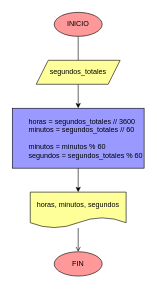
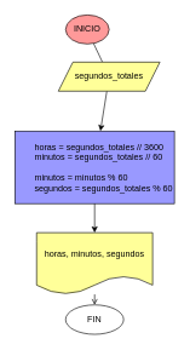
  <mxCell id="0" />
  <mxCell id="1" parent="0" />
  <mxCell id="2" value="" style="edgeStyle=none;html=1;strokeColor=#000000;fontColor=#000000;sketch=0;endArrow=none;" parent="1" source="3" target="5" edge="1"><mxGeometry relative="1" as="geometry" /></mxCell>
- <mxCell id="3" value="INICIO" style="ellipse;whiteSpace=wrap;html=1;fillColor=#FF9999;fontColor=#000000;strokeColor=#000000;" parent="1" vertex="1"><mxGeometry x="90" y="20" width="80" height="40" as="geometry" /></mxCell>
+ <mxCell id="3" value="INICIO" style="ellipse;whiteSpace=wrap;html=1;fillColor=#FF9999;fontColor=#000000;strokeColor=#000000;" parent="1" vertex="1"><mxGeometry x="90" y="20" width="60" height="40" as="geometry" /></mxCell>
  <mxCell id="4" value="" style="edgeStyle=none;html=1;strokeColor=#000000;fontColor=#000000;sketch=0;" parent="1" source="5" target="6" edge="1"><mxGeometry relative="1" as="geometry" /></mxCell>
- <mxCell id="5" value="segundos_totales" style="shape=parallelogram;perimeter=parallelogramPerimeter;whiteSpace=wrap;html=1;fixedSize=1;fillColor=#FFFF99;fontColor=#000000;strokeColor=#000000;" parent="1" vertex="1"><mxGeometry x="60" y="100" width="140" height="40" as="geometry" /></mxCell>
+ <mxCell id="5" value="segundos_totales" style="shape=parallelogram;perimeter=parallelogramPerimeter;whiteSpace=wrap;html=1;fixedSize=1;fillColor=#FFFF99;fontColor=#000000;strokeColor=#000000;" parent="1" vertex="1"><mxGeometry x="80" y="85" width="140" height="40" as="geometry" /></mxCell>
  <mxCell id="6" value="&lt;div style=&quot;text-align: justify&quot;&gt;horas = segundos_totales // 3600&lt;/div&gt;&lt;div style=&quot;text-align: justify&quot;&gt;minutos = segundos_totales // 60&lt;/div&gt;&lt;div style=&quot;text-align: justify&quot;&gt;&lt;br&gt;&lt;/div&gt;&lt;div style=&quot;text-align: justify&quot;&gt;minutos = minutos % 60&lt;/div&gt;&lt;div style=&quot;text-align: justify&quot;&gt;segundos = segundos_totales % 60&lt;/div&gt;" style="whiteSpace=wrap;html=1;fillColor=#9999FF;fontColor=#000000;strokeColor=#000000;align=right;" parent="1" vertex="1"><mxGeometry x="20" y="180" width="220" height="100" as="geometry" /></mxCell>
  <mxCell id="7" value="" style="edgeStyle=none;html=1;strokeColor=#000000;fontColor=#000000;sketch=0;endArrow=open;" parent="1" source="8" target="9" edge="1"><mxGeometry relative="1" as="geometry" /></mxCell>
- <mxCell id="8" value="horas, minutos, segundos" style="shape=document;whiteSpace=wrap;html=1;boundedLbl=1;fillColor=#FFFF99;fontColor=#000000;strokeColor=#000000;" parent="1" vertex="1"><mxGeometry x="50" y="320" width="160" height="60" as="geometry" /></mxCell>
- <mxCell id="9" value="FIN" style="ellipse;whiteSpace=wrap;html=1;fillColor=#FF9999;fontColor=#000000;strokeColor=#000000;" parent="1" vertex="1"><mxGeometry x="90" y="419.5" width="80" height="40.5" as="geometry" /></mxCell>
+ <mxCell id="8" value="horas, minutos, segundos" style="shape=document;whiteSpace=wrap;html=1;boundedLbl=1;fillColor=#FFFF99;fontColor=#000000;strokeColor=#000000;" parent="1" vertex="1"><mxGeometry x="50" y="320" width="160" height="85" as="geometry" /></mxCell>
+ <mxCell id="9" value="FIN" style="ellipse;whiteSpace=wrap;html=1;fillColor=#ffffff;fontColor=#000000;strokeColor=#000000;" parent="1" vertex="1"><mxGeometry x="90" y="419.5" width="80" height="40.5" as="geometry" /></mxCell>
  <mxCell id="10" style="edgeStyle=none;html=1;entryX=0.5;entryY=0;entryDx=0;entryDy=0;strokeColor=#000000;fontColor=#000000;sketch=0;" parent="1" target="8" edge="1"><mxGeometry relative="1" as="geometry"><mxPoint x="130" y="280" as="sourcePoint" /></mxGeometry></mxCell>
